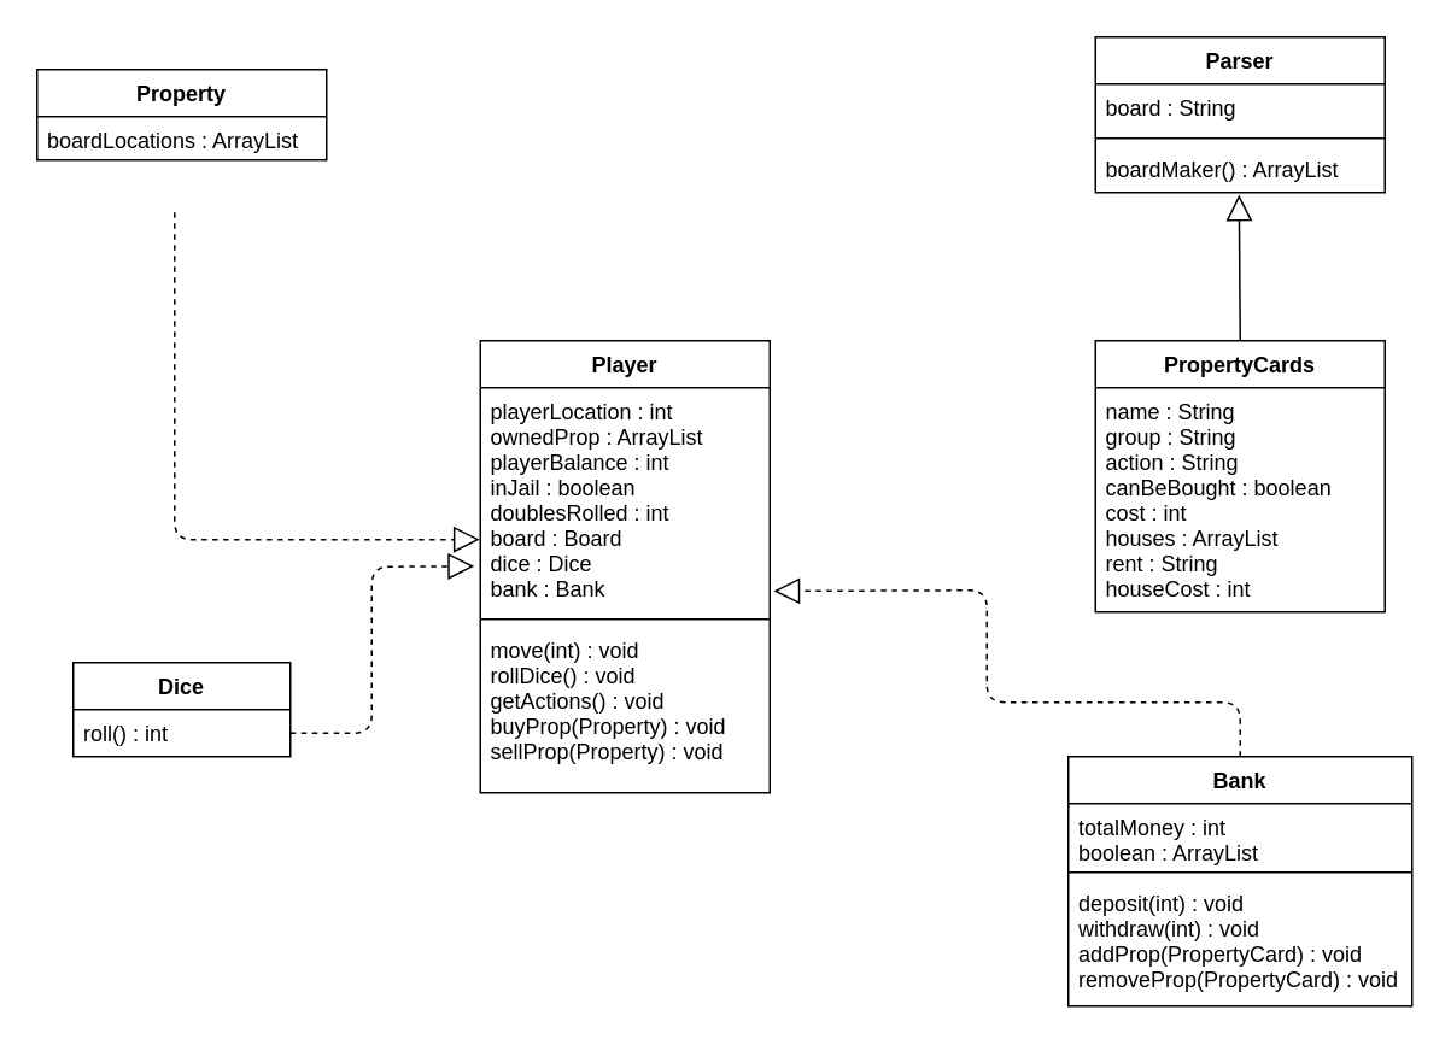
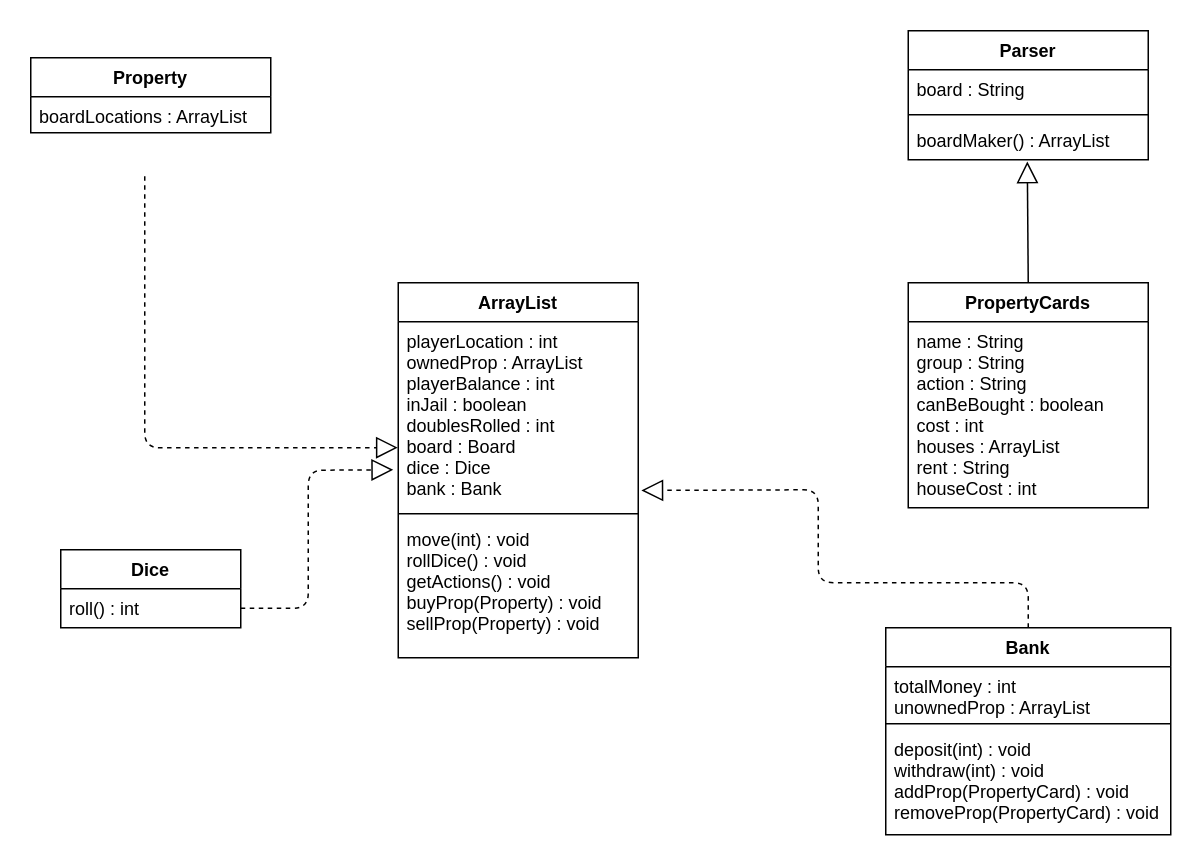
  <mxCell id="0" />
  <mxCell id="1" parent="0" />
  <mxCell id="2" value="Bank" style="swimlane;fontStyle=1;align=center;verticalAlign=top;childLayout=stackLayout;horizontal=1;startSize=26;horizontalStack=0;resizeParent=1;resizeParentMax=0;resizeLast=0;collapsible=1;marginBottom=0;" vertex="1" parent="1"><mxGeometry x="590" y="418" width="190" height="138" as="geometry" /></mxCell>
- <mxCell id="3" value="totalMoney : int&#10;boolean : ArrayList" style="text;strokeColor=none;fillColor=none;align=left;verticalAlign=top;spacingLeft=4;spacingRight=4;overflow=hidden;rotatable=0;points=[[0,0.5],[1,0.5]];portConstraint=eastwest;" vertex="1" parent="2"><mxGeometry y="26" width="190" height="34" as="geometry" /></mxCell>
+ <mxCell id="3" value="totalMoney : int&#10;unownedProp : ArrayList" style="text;strokeColor=none;fillColor=none;align=left;verticalAlign=top;spacingLeft=4;spacingRight=4;overflow=hidden;rotatable=0;points=[[0,0.5],[1,0.5]];portConstraint=eastwest;" vertex="1" parent="2"><mxGeometry y="26" width="190" height="34" as="geometry" /></mxCell>
  <mxCell id="4" value="" style="line;strokeWidth=1;fillColor=none;align=left;verticalAlign=middle;spacingTop=-1;spacingLeft=3;spacingRight=3;rotatable=0;labelPosition=right;points=[];portConstraint=eastwest;" vertex="1" parent="2"><mxGeometry y="60" width="190" height="8" as="geometry" /></mxCell>
  <mxCell id="5" value="deposit(int) : void&#10;withdraw(int) : void&#10;addProp(PropertyCard) : void&#10;removeProp(PropertyCard) : void" style="text;strokeColor=none;fillColor=none;align=left;verticalAlign=top;spacingLeft=4;spacingRight=4;overflow=hidden;rotatable=0;points=[[0,0.5],[1,0.5]];portConstraint=eastwest;" vertex="1" parent="2"><mxGeometry y="68" width="190" height="70" as="geometry" /></mxCell>
  <mxCell id="6" value="Property" style="swimlane;fontStyle=1;align=center;verticalAlign=top;childLayout=stackLayout;horizontal=1;startSize=26;horizontalStack=0;resizeParent=1;resizeParentMax=0;resizeLast=0;collapsible=1;marginBottom=0;" vertex="1" parent="1"><mxGeometry x="20" y="38" width="160" height="50" as="geometry" /></mxCell>
  <mxCell id="7" value="boardLocations : ArrayList&#10;" style="text;strokeColor=none;fillColor=none;align=left;verticalAlign=top;spacingLeft=4;spacingRight=4;overflow=hidden;rotatable=0;points=[[0,0.5],[1,0.5]];portConstraint=eastwest;" vertex="1" parent="6"><mxGeometry y="26" width="160" height="24" as="geometry" /></mxCell>
  <mxCell id="8" value="" style="line;strokeWidth=1;fillColor=none;align=left;verticalAlign=middle;spacingTop=-1;spacingLeft=3;spacingRight=3;rotatable=0;labelPosition=right;points=[];portConstraint=eastwest;" vertex="1" parent="6"><mxGeometry y="50" width="160" as="geometry" /></mxCell>
  <mxCell id="9" value="Dice" style="swimlane;fontStyle=1;align=center;verticalAlign=top;childLayout=stackLayout;horizontal=1;startSize=26;horizontalStack=0;resizeParent=1;resizeParentMax=0;resizeLast=0;collapsible=1;marginBottom=0;" vertex="1" parent="1"><mxGeometry x="40" y="366" width="120" height="52" as="geometry" /></mxCell>
  <mxCell id="10" value="roll() : int" style="text;strokeColor=none;fillColor=none;align=left;verticalAlign=top;spacingLeft=4;spacingRight=4;overflow=hidden;rotatable=0;points=[[0,0.5],[1,0.5]];portConstraint=eastwest;" vertex="1" parent="9"><mxGeometry y="26" width="120" height="26" as="geometry" /></mxCell>
  <mxCell id="11" value="Parser" style="swimlane;fontStyle=1;align=center;verticalAlign=top;childLayout=stackLayout;horizontal=1;startSize=26;horizontalStack=0;resizeParent=1;resizeParentMax=0;resizeLast=0;collapsible=1;marginBottom=0;" vertex="1" parent="1"><mxGeometry x="605" y="20" width="160" height="86" as="geometry" /></mxCell>
  <mxCell id="12" value="board : String" style="text;strokeColor=none;fillColor=none;align=left;verticalAlign=top;spacingLeft=4;spacingRight=4;overflow=hidden;rotatable=0;points=[[0,0.5],[1,0.5]];portConstraint=eastwest;" vertex="1" parent="11"><mxGeometry y="26" width="160" height="26" as="geometry" /></mxCell>
  <mxCell id="13" value="" style="line;strokeWidth=1;fillColor=none;align=left;verticalAlign=middle;spacingTop=-1;spacingLeft=3;spacingRight=3;rotatable=0;labelPosition=right;points=[];portConstraint=eastwest;" vertex="1" parent="11"><mxGeometry y="52" width="160" height="8" as="geometry" /></mxCell>
  <mxCell id="14" value="boardMaker() : ArrayList" style="text;strokeColor=none;fillColor=none;align=left;verticalAlign=top;spacingLeft=4;spacingRight=4;overflow=hidden;rotatable=0;points=[[0,0.5],[1,0.5]];portConstraint=eastwest;" vertex="1" parent="11"><mxGeometry y="60" width="160" height="26" as="geometry" /></mxCell>
- <mxCell id="15" value="Player" style="swimlane;fontStyle=1;align=center;verticalAlign=top;childLayout=stackLayout;horizontal=1;startSize=26;horizontalStack=0;resizeParent=1;resizeParentMax=0;resizeLast=0;collapsible=1;marginBottom=0;" vertex="1" parent="1"><mxGeometry x="265" y="188" width="160" height="250" as="geometry" /></mxCell>
+ <mxCell id="15" value="ArrayList" style="swimlane;fontStyle=1;align=center;verticalAlign=top;childLayout=stackLayout;horizontal=1;startSize=26;horizontalStack=0;resizeParent=1;resizeParentMax=0;resizeLast=0;collapsible=1;marginBottom=0;" vertex="1" parent="1"><mxGeometry x="265" y="188" width="160" height="250" as="geometry" /></mxCell>
  <mxCell id="16" value="playerLocation : int&#10;ownedProp : ArrayList&#10;playerBalance : int&#10;inJail : boolean&#10;doublesRolled : int&#10;board : Board&#10;dice : Dice&#10;bank : Bank&#10;" style="text;strokeColor=none;fillColor=none;align=left;verticalAlign=top;spacingLeft=4;spacingRight=4;overflow=hidden;rotatable=0;points=[[0,0.5],[1,0.5]];portConstraint=eastwest;" vertex="1" parent="15"><mxGeometry y="26" width="160" height="124" as="geometry" /></mxCell>
  <mxCell id="17" value="" style="line;strokeWidth=1;fillColor=none;align=left;verticalAlign=middle;spacingTop=-1;spacingLeft=3;spacingRight=3;rotatable=0;labelPosition=right;points=[];portConstraint=eastwest;" vertex="1" parent="15"><mxGeometry y="150" width="160" height="8" as="geometry" /></mxCell>
  <mxCell id="18" value="move(int) : void&#10;rollDice() : void&#10;getActions() : void&#10;buyProp(Property) : void&#10;sellProp(Property) : void" style="text;strokeColor=none;fillColor=none;align=left;verticalAlign=top;spacingLeft=4;spacingRight=4;overflow=hidden;rotatable=0;points=[[0,0.5],[1,0.5]];portConstraint=eastwest;" vertex="1" parent="15"><mxGeometry y="158" width="160" height="92" as="geometry" /></mxCell>
  <mxCell id="19" value="PropertyCards" style="swimlane;fontStyle=1;align=center;verticalAlign=top;childLayout=stackLayout;horizontal=1;startSize=26;horizontalStack=0;resizeParent=1;resizeParentMax=0;resizeLast=0;collapsible=1;marginBottom=0;" vertex="1" parent="1"><mxGeometry x="605" y="188" width="160" height="150" as="geometry" /></mxCell>
  <mxCell id="20" value="name : String&#10;group : String&#10;action : String&#10;canBeBought : boolean&#10;cost : int&#10;houses : ArrayList&#10;rent : String&#10;houseCost : int" style="text;strokeColor=none;fillColor=none;align=left;verticalAlign=top;spacingLeft=4;spacingRight=4;overflow=hidden;rotatable=0;points=[[0,0.5],[1,0.5]];portConstraint=eastwest;" vertex="1" parent="19"><mxGeometry y="26" width="160" height="124" as="geometry" /></mxCell>
  <mxCell id="21" value="" style="endArrow=block;dashed=1;endFill=0;endSize=12;html=1;exitX=1;exitY=0.5;exitDx=0;exitDy=0;entryX=-0.021;entryY=0.796;entryDx=0;entryDy=0;entryPerimeter=0;" edge="1" parent="1" source="10" target="16"><mxGeometry width="160" relative="1" as="geometry"><mxPoint x="15" y="518" as="sourcePoint" /><mxPoint x="175" y="518" as="targetPoint" /><Array as="points"><mxPoint x="205" y="405" /><mxPoint x="205" y="313" /></Array></mxGeometry></mxCell>
  <mxCell id="22" value="" style="endArrow=block;dashed=0;endFill=0;endSize=12;html=1;exitX=0.5;exitY=0;exitDx=0;exitDy=0;entryX=0.496;entryY=1.045;entryDx=0;entryDy=0;entryPerimeter=0;" edge="1" parent="1" source="19" target="14"><mxGeometry width="160" relative="1" as="geometry"><mxPoint x="795" y="168" as="sourcePoint" /><mxPoint x="955" y="168" as="targetPoint" /></mxGeometry></mxCell>
  <mxCell id="23" value="" style="endArrow=block;dashed=1;endFill=0;endSize=12;html=1;entryX=-0.008;entryY=0.685;entryDx=0;entryDy=0;entryPerimeter=0;" edge="1" parent="1"><mxGeometry width="160" relative="1" as="geometry"><mxPoint x="96" y="117" as="sourcePoint" /><mxPoint x="264.72" y="297.94" as="targetPoint" /><Array as="points"><mxPoint x="96" y="298" /></Array></mxGeometry></mxCell>
  <mxCell id="24" value="" style="endArrow=block;dashed=1;endFill=0;endSize=12;html=1;exitX=0.5;exitY=0;exitDx=0;exitDy=0;entryX=1.013;entryY=0.907;entryDx=0;entryDy=0;entryPerimeter=0;" edge="1" parent="1" source="2" target="16"><mxGeometry width="160" relative="1" as="geometry"><mxPoint x="385" y="548" as="sourcePoint" /><mxPoint x="545" y="548" as="targetPoint" /><Array as="points"><mxPoint x="685" y="388" /><mxPoint x="545" y="388" /><mxPoint x="545" y="326" /></Array></mxGeometry></mxCell>
